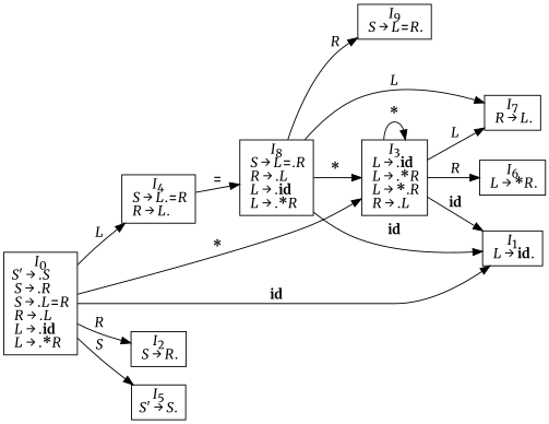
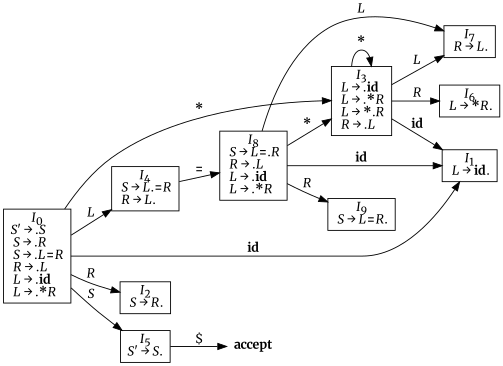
  digraph {
    rankdir=LR
    fontname=Merriweather
    node [shape=record fontname=Merriweather]
    edge [fontname=Merriweather]
    n1 [label=<<I>I</I><SUB>0</SUB><BR/><I>S'</I> &#8594; .<I>S</I><BR ALIGN="LEFT"/><I> S</I> &#8594; .<I>R</I><BR ALIGN="LEFT"/><I> S</I> &#8594; .<I>L</I><B>=</B><I>R</I><BR ALIGN="LEFT"/><I> R</I> &#8594; .<I>L</I><BR ALIGN="LEFT"/><I> L</I> &#8594; .<B>id</B><BR ALIGN="LEFT"/><I> L</I> &#8594; .<B>*</B><I>R</I><BR ALIGN="LEFT"/>>]
    n2 [label=<<I>I</I><SUB>1</SUB><BR/><I> L</I> &#8594; <B>id</B>.<BR ALIGN="LEFT"/>>]
    n3 [label=<<I>I</I><SUB>2</SUB><BR/><I> S</I> &#8594; <I>R</I>.<BR ALIGN="LEFT"/>>]
    n4 [label=<<I>I</I><SUB>3</SUB><BR/><I> L</I> &#8594; .<B>id</B><BR ALIGN="LEFT"/><I> L</I> &#8594; .<B>*</B><I>R</I><BR ALIGN="LEFT"/><I> L</I> &#8594; <B>*</B>.<I>R</I><BR ALIGN="LEFT"/><I> R</I> &#8594; .<I>L</I><BR ALIGN="LEFT"/>>]
    n5 [label=<<I>I</I><SUB>4</SUB><BR/><I> S</I> &#8594; <I>L</I>.<B>=</B><I>R</I><BR ALIGN="LEFT"/><I> R</I> &#8594; <I>L</I>.<BR ALIGN="LEFT"/>>]
    n6 [label=<<I>I</I><SUB>5</SUB><BR/><I>S'</I> &#8594; <I>S</I>.<BR ALIGN="LEFT"/>>]
    n7 [label=<<I>I</I><SUB>6</SUB><BR/><I> L</I> &#8594; <B>*</B><I>R</I>.<BR ALIGN="LEFT"/>>]
    n8 [label=<<I>I</I><SUB>7</SUB><BR/><I> R</I> &#8594; <I>L</I>.<BR ALIGN="LEFT"/>>]
    n9 [label=<<I>I</I><SUB>8</SUB><BR/><I> S</I> &#8594; <I>L</I><B>=</B>.<I>R</I><BR ALIGN="LEFT"/><I> R</I> &#8594; .<I>L</I><BR ALIGN="LEFT"/><I> L</I> &#8594; .<B>id</B><BR ALIGN="LEFT"/><I> L</I> &#8594; .<B>*</B><I>R</I><BR ALIGN="LEFT"/>>]
+   n10 [label=<<B>accept</B>> shape=none]
    n11 [label=<<I>I</I><SUB>9</SUB><BR/><I> S</I> &#8594; <I>L</I><B>=</B><I>R</I>.<BR ALIGN="LEFT"/>>]
    n1 -> n2 [label=<<B>id</B>>]
    n1 -> n3 [label=<<I>R</I>>]
    n1 -> n4 [label=<<B>*</B>>]
    n1 -> n5 [label=<<I>L</I>>]
    n1 -> n6 [label=<<I>S</I>>]
    n4 -> n2 [label=<<B>id</B>>]
    n4 -> n4 [label=<<B>*</B>>]
    n4 -> n7 [label=<<I>R</I>>]
    n4 -> n8 [label=<<I>L</I>>]
    n5 -> n9 [label=<<B>=</B>>]
+   n6 -> n10 [label="$"]
    n9 -> n2 [label=<<B>id</B>>]
    n9 -> n4 [label=<<B>*</B>>]
    n9 -> n8 [label=<<I>L</I>>]
    n9 -> n11 [label=<<I>R</I>>]
  }
